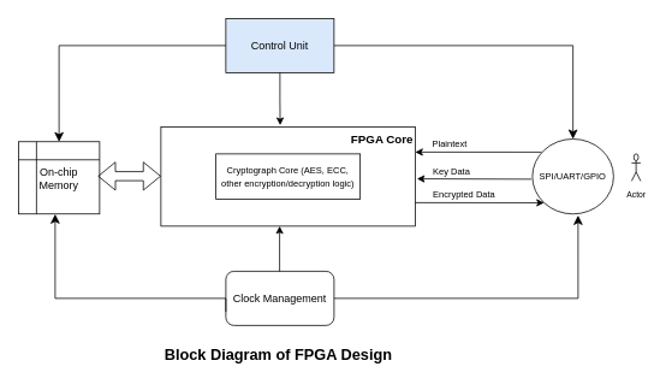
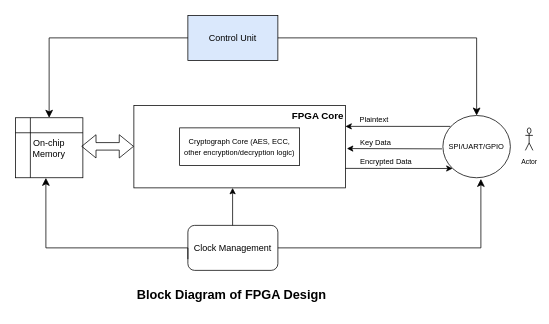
  <mxCell id="0" />
  <mxCell id="1" parent="0" />
  <mxCell id="2" value="&lt;div style=&quot;text-align: center;&quot;&gt;&lt;b style=&quot;&quot;&gt;&lt;font style=&quot;font-size: 13px;&quot;&gt;FPGA Core&lt;/font&gt;&lt;/b&gt;&lt;br&gt;&lt;/div&gt;" style="rounded=0;whiteSpace=wrap;html=1;align=right;verticalAlign=top;" parent="1" vertex="1"><mxGeometry x="178" y="140" width="282" height="110" as="geometry" /></mxCell>
  <mxCell id="3" value="&lt;font style=&quot;font-size: 10px;&quot;&gt;Cryptograph Core (AES, ECC, other encryption/decryption logic)&lt;/font&gt;" style="rounded=0;whiteSpace=wrap;html=1;" parent="1" vertex="1"><mxGeometry x="239" y="170" width="160" height="50" as="geometry" /></mxCell>
  <mxCell id="4" value="On-chip Memory" style="shape=internalStorage;whiteSpace=wrap;html=1;backgroundOutline=1;" parent="1" vertex="1"><mxGeometry x="20" y="156.5" width="90" height="80" as="geometry" /></mxCell>
  <mxCell id="5" value="&lt;font style=&quot;font-size: 10px;&quot;&gt;SPI/UART/GPIO&lt;/font&gt;" style="ellipse;whiteSpace=wrap;html=1;" parent="1" vertex="1"><mxGeometry x="590" y="153.5" width="90" height="83" as="geometry" /></mxCell>
  <mxCell id="6" value="Control Unit" style="rounded=0;whiteSpace=wrap;html=1;fillColor=#dae8fc;" parent="1" vertex="1"><mxGeometry x="250" y="20" width="120" height="60" as="geometry" /></mxCell>
  <mxCell id="7" value="Clock Management" style="rounded=1;whiteSpace=wrap;html=1;" parent="1" vertex="1"><mxGeometry x="250" y="300" width="120" height="60" as="geometry" /></mxCell>
  <mxCell id="8" value="&lt;font style=&quot;font-size: 9px;&quot;&gt;Actor&lt;/font&gt;" style="shape=umlActor;verticalLabelPosition=bottom;verticalAlign=top;html=1;outlineConnect=0;" parent="1" vertex="1"><mxGeometry x="700" y="170" width="10" height="30" as="geometry" /></mxCell>
  <mxCell id="9" value="" style="endArrow=classic;html=1;rounded=0;exitX=0.111;exitY=0.175;exitDx=0;exitDy=0;exitPerimeter=0;" parent="1" source="5" edge="1"><mxGeometry width="50" height="50" relative="1" as="geometry"><mxPoint x="587" y="168" as="sourcePoint" /><mxPoint x="460" y="168" as="targetPoint" /></mxGeometry></mxCell>
  <mxCell id="10" value="" style="endArrow=classic;html=1;rounded=0;exitX=-0.013;exitY=0.536;exitDx=0;exitDy=0;exitPerimeter=0;" parent="1" source="5" edge="1"><mxGeometry width="50" height="50" relative="1" as="geometry"><mxPoint x="587" y="198" as="sourcePoint" /><mxPoint x="462" y="197.58" as="targetPoint" /></mxGeometry></mxCell>
  <mxCell id="11" value="" style="endArrow=classic;html=1;rounded=0;entryX=0;entryY=1;entryDx=0;entryDy=0;" parent="1" target="5" edge="1"><mxGeometry width="50" height="50" relative="1" as="geometry"><mxPoint x="460" y="224" as="sourcePoint" /><mxPoint x="587" y="224" as="targetPoint" /></mxGeometry></mxCell>
  <mxCell id="12" value="&lt;font style=&quot;font-size: 10px;&quot;&gt;Key Data&lt;/font&gt;" style="text;html=1;align=center;verticalAlign=middle;resizable=0;points=[];autosize=1;strokeColor=none;fillColor=none;" parent="1" vertex="1"><mxGeometry x="470" y="174" width="60" height="30" as="geometry" /></mxCell>
  <mxCell id="13" value="&lt;span style=&quot;font-size: 10px;&quot;&gt;Encrypted Data&lt;/span&gt;" style="text;html=1;align=center;verticalAlign=middle;resizable=0;points=[];autosize=1;strokeColor=none;fillColor=none;" parent="1" vertex="1"><mxGeometry x="469" y="200" width="90" height="30" as="geometry" /></mxCell>
  <mxCell id="14" value="" style="shape=flexArrow;endArrow=classic;startArrow=classic;html=1;rounded=0;" parent="1" edge="1"><mxGeometry width="100" height="100" relative="1" as="geometry"><mxPoint x="108" y="194.63" as="sourcePoint" /><mxPoint x="178" y="194.63" as="targetPoint" /></mxGeometry></mxCell>
- <mxCell id="15" style="edgeStyle=orthogonalEdgeStyle;rounded=0;orthogonalLoop=1;jettySize=auto;html=1;exitX=0.5;exitY=1;exitDx=0;exitDy=0;entryX=0.469;entryY=-0.017;entryDx=0;entryDy=0;entryPerimeter=0;" parent="1" source="6" target="2" edge="1"><mxGeometry relative="1" as="geometry" /></mxCell>
  <mxCell id="16" value="" style="endArrow=classic;html=1;rounded=0;" parent="1" edge="1"><mxGeometry width="50" height="50" relative="1" as="geometry"><mxPoint x="309.63" y="300" as="sourcePoint" /><mxPoint x="309.63" y="250" as="targetPoint" /></mxGeometry></mxCell>
  <mxCell id="17" value="" style="edgeStyle=segmentEdgeStyle;endArrow=classic;html=1;curved=0;rounded=0;endSize=8;startSize=8;entryX=0.563;entryY=1.019;entryDx=0;entryDy=0;entryPerimeter=0;" parent="1" target="5" edge="1"><mxGeometry width="50" height="50" relative="1" as="geometry"><mxPoint x="370" y="330" as="sourcePoint" /><mxPoint x="420" y="280" as="targetPoint" /></mxGeometry></mxCell>
  <mxCell id="18" value="" style="edgeStyle=segmentEdgeStyle;endArrow=classic;html=1;curved=0;rounded=0;endSize=8;startSize=8;exitX=0;exitY=0.75;exitDx=0;exitDy=0;entryX=0.452;entryY=1.002;entryDx=0;entryDy=0;entryPerimeter=0;" parent="1" source="7" target="4" edge="1"><mxGeometry width="50" height="50" relative="1" as="geometry"><mxPoint x="10" y="340" as="sourcePoint" /><mxPoint x="60" y="290" as="targetPoint" /><Array as="points"><mxPoint x="250" y="330" /><mxPoint x="61" y="330" /></Array></mxGeometry></mxCell>
  <mxCell id="19" value="" style="edgeStyle=segmentEdgeStyle;endArrow=classic;html=1;curved=0;rounded=0;endSize=8;startSize=8;exitX=0;exitY=0.5;exitDx=0;exitDy=0;entryX=0.5;entryY=0;entryDx=0;entryDy=0;" parent="1" source="6" target="4" edge="1"><mxGeometry width="50" height="50" relative="1" as="geometry"><mxPoint x="140" y="40" as="sourcePoint" /><mxPoint x="60" y="110" as="targetPoint" /></mxGeometry></mxCell>
  <mxCell id="20" value="" style="edgeStyle=segmentEdgeStyle;endArrow=classic;html=1;curved=0;rounded=0;endSize=8;startSize=8;exitX=1;exitY=0.5;exitDx=0;exitDy=0;exitPerimeter=0;entryX=0.5;entryY=0;entryDx=0;entryDy=0;" parent="1" source="6" target="5" edge="1"><mxGeometry width="50" height="50" relative="1" as="geometry"><mxPoint x="390" y="20" as="sourcePoint" /><mxPoint x="580" y="90" as="targetPoint" /></mxGeometry></mxCell>
  <mxCell id="21" value="&lt;span style=&quot;font-size: 10px;&quot;&gt;Plaintext&lt;/span&gt;" style="text;html=1;align=center;verticalAlign=middle;resizable=0;points=[];autosize=1;strokeColor=none;fillColor=none;" parent="1" vertex="1"><mxGeometry x="468" y="144" width="60" height="30" as="geometry" /></mxCell>
  <mxCell id="22" value="&lt;div style=&quot;&quot;&gt;&lt;b style=&quot;background-color: transparent; color: light-dark(rgb(0, 0, 0), rgb(255, 255, 255));&quot;&gt;&lt;span style=&quot;line-height: 107%;&quot;&gt;&lt;font style=&quot;font-size: 17px;&quot;&gt;Block Diagram of FPGA Design&lt;/font&gt;&lt;/span&gt;&lt;/b&gt;&lt;/div&gt;" style="text;html=1;align=center;verticalAlign=middle;resizable=0;points=[];autosize=1;strokeColor=none;fillColor=none;" vertex="1" parent="1"><mxGeometry x="168" y="380" width="280" height="30" as="geometry" /></mxCell>
